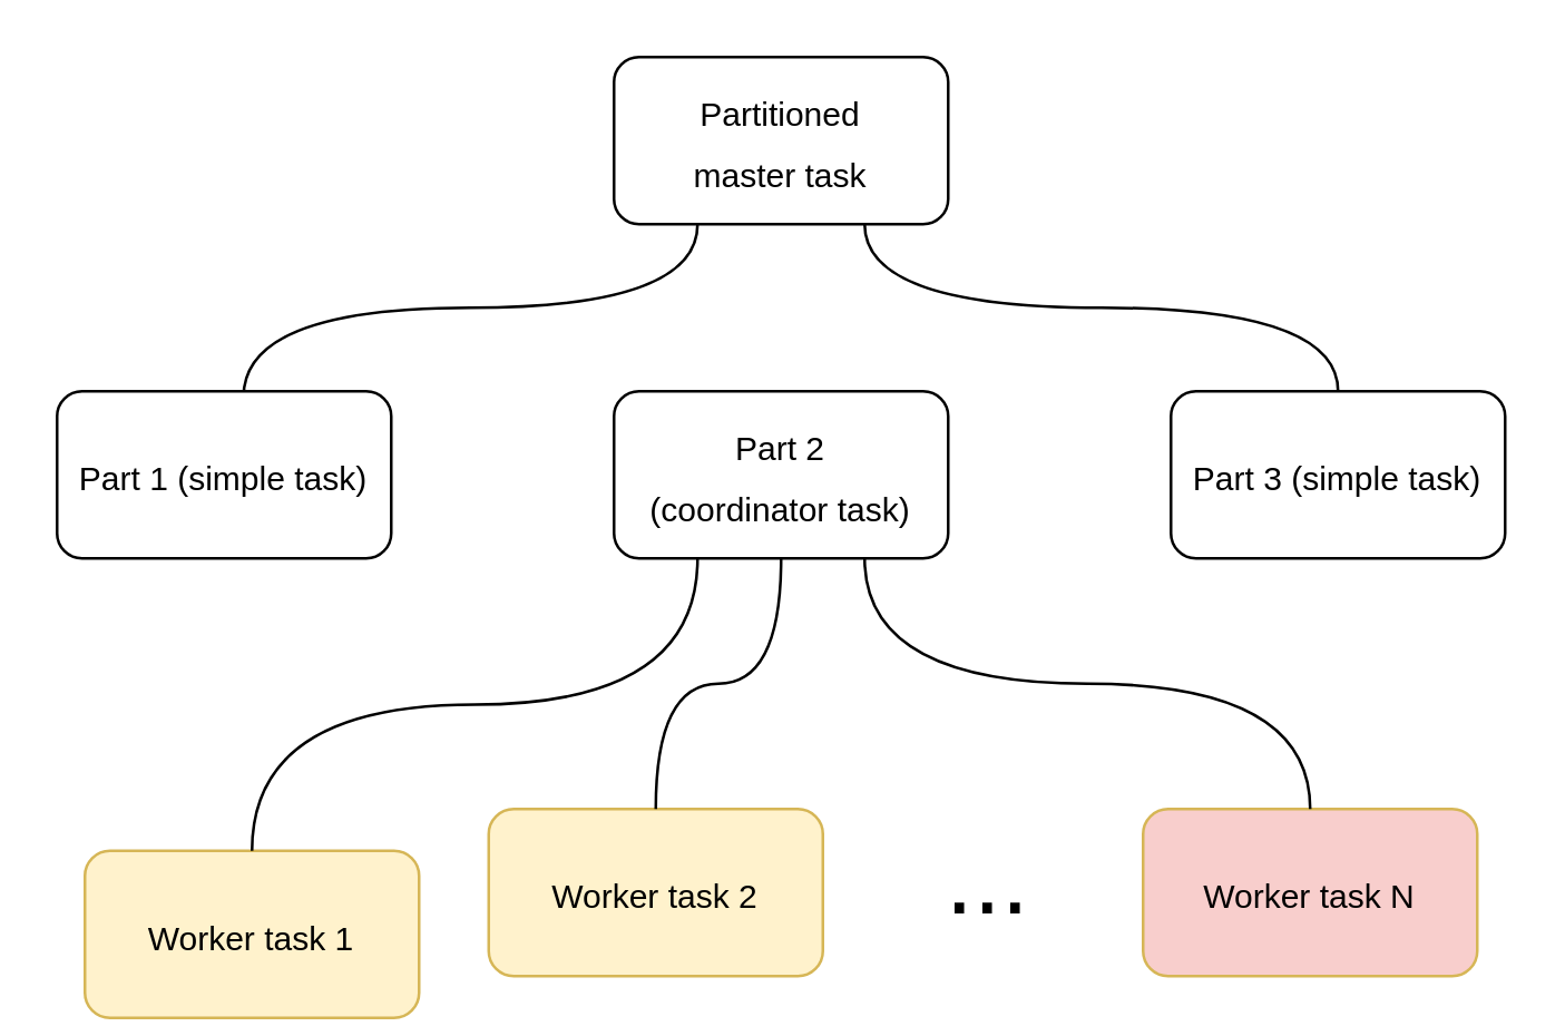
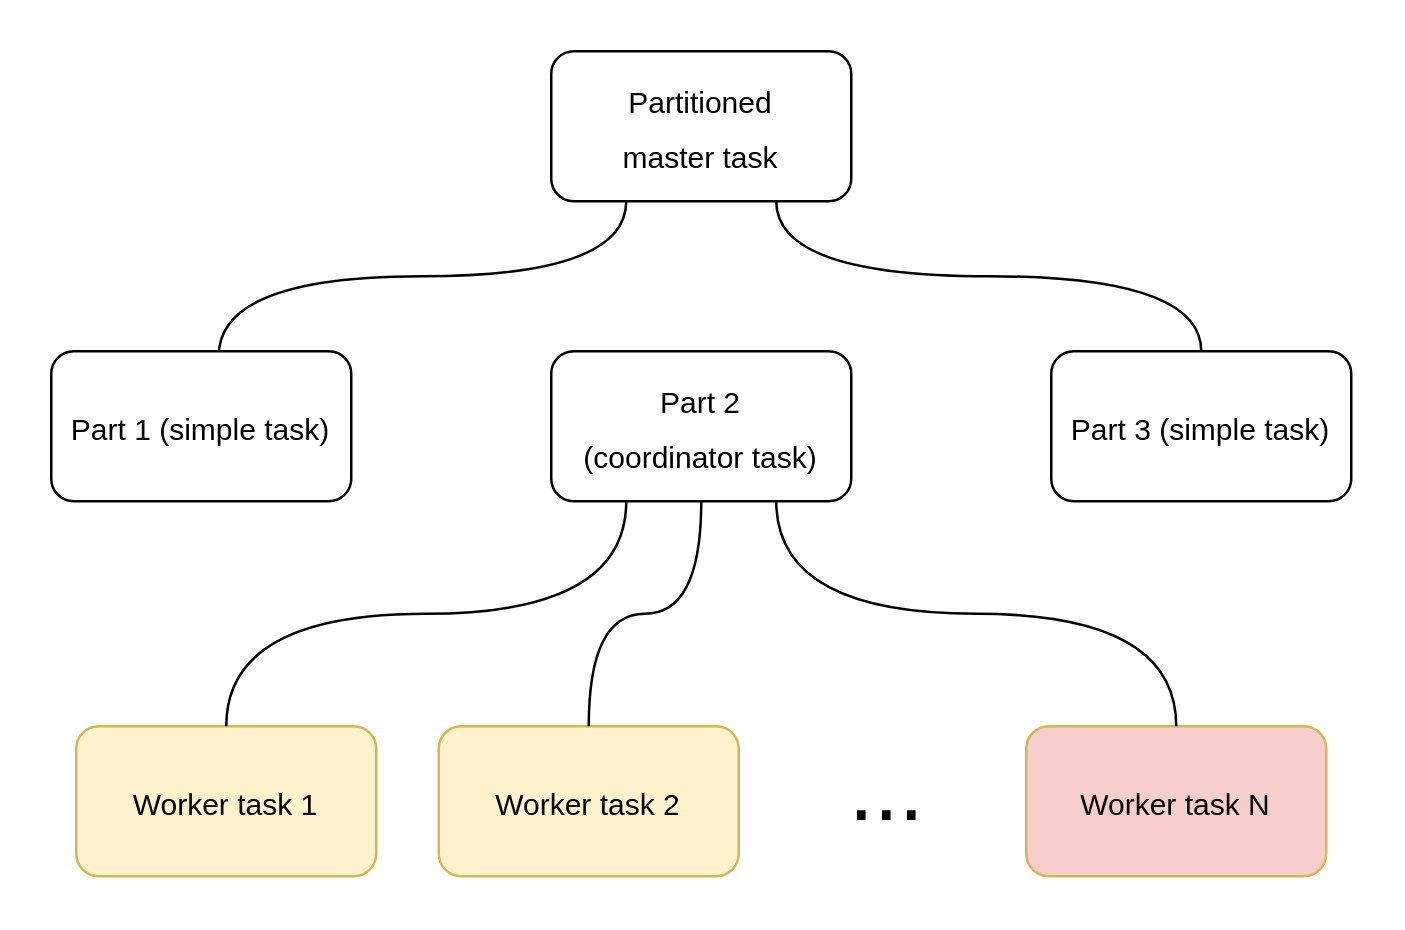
  <mxCell id="0" />
  <mxCell id="1" parent="0" />
- <mxCell id="2" value="&lt;font style=&quot;font-size: 12px&quot;&gt;Worker task 1&lt;/font&gt;" style="rounded=1;whiteSpace=wrap;html=1;fontSize=18;fillColor=#fff2cc;strokeColor=#d6b656;" vertex="1" parent="1"><mxGeometry x="30" y="305" width="120" height="60" as="geometry" /></mxCell>
+ <mxCell id="2" value="&lt;font style=&quot;font-size: 12px&quot;&gt;Worker task 1&lt;/font&gt;" style="rounded=1;whiteSpace=wrap;html=1;fontSize=18;fillColor=#fff2cc;strokeColor=#d6b656;" vertex="1" parent="1"><mxGeometry x="30" y="290" width="120" height="60" as="geometry" /></mxCell>
  <mxCell id="3" value="&lt;font style=&quot;font-size: 12px&quot;&gt;Worker task 2&lt;/font&gt;" style="rounded=1;whiteSpace=wrap;html=1;fontSize=18;fillColor=#fff2cc;strokeColor=#d6b656;" vertex="1" parent="1"><mxGeometry x="175" y="290" width="120" height="60" as="geometry" /></mxCell>
  <mxCell id="4" value="&lt;font style=&quot;font-size: 12px&quot;&gt;Worker task N&lt;/font&gt;" style="rounded=1;whiteSpace=wrap;html=1;fontSize=18;fillColor=#f8cecc;strokeColor=#d6b656;" vertex="1" parent="1"><mxGeometry x="410" y="290" width="120" height="60" as="geometry" /></mxCell>
  <mxCell id="5" value="..." style="text;html=1;align=center;verticalAlign=middle;resizable=0;points=[];autosize=1;fontSize=36;" vertex="1" parent="1"><mxGeometry x="329" y="290" width="50" height="50" as="geometry" /></mxCell>
  <mxCell id="6" style="edgeStyle=orthogonalEdgeStyle;curved=1;rounded=0;orthogonalLoop=1;jettySize=auto;html=1;exitX=0.25;exitY=1;exitDx=0;exitDy=0;entryX=0.5;entryY=0;entryDx=0;entryDy=0;endArrow=none;endFill=0;" edge="1" parent="1" source="9" target="2"><mxGeometry relative="1" as="geometry" /></mxCell>
  <mxCell id="7" style="edgeStyle=orthogonalEdgeStyle;curved=1;rounded=0;orthogonalLoop=1;jettySize=auto;html=1;exitX=0.5;exitY=1;exitDx=0;exitDy=0;entryX=0.5;entryY=0;entryDx=0;entryDy=0;endArrow=none;endFill=0;" edge="1" parent="1" source="9" target="3"><mxGeometry relative="1" as="geometry" /></mxCell>
  <mxCell id="8" style="edgeStyle=orthogonalEdgeStyle;curved=1;rounded=0;orthogonalLoop=1;jettySize=auto;html=1;exitX=0.75;exitY=1;exitDx=0;exitDy=0;entryX=0.5;entryY=0;entryDx=0;entryDy=0;endArrow=none;endFill=0;" edge="1" parent="1" source="9" target="4"><mxGeometry relative="1" as="geometry" /></mxCell>
  <mxCell id="9" value="&lt;font style=&quot;font-size: 12px&quot;&gt;Part 2 &lt;br&gt;(coordinator task)&lt;/font&gt;" style="rounded=1;whiteSpace=wrap;html=1;fontSize=18;" vertex="1" parent="1"><mxGeometry x="220" y="140" width="120" height="60" as="geometry" /></mxCell>
  <mxCell id="10" style="edgeStyle=orthogonalEdgeStyle;curved=1;rounded=0;orthogonalLoop=1;jettySize=auto;html=1;exitX=0.25;exitY=1;exitDx=0;exitDy=0;entryX=0.558;entryY=0.033;entryDx=0;entryDy=0;entryPerimeter=0;endArrow=none;endFill=0;" edge="1" parent="1" source="12" target="13"><mxGeometry relative="1" as="geometry" /></mxCell>
  <mxCell id="11" style="edgeStyle=orthogonalEdgeStyle;curved=1;rounded=0;orthogonalLoop=1;jettySize=auto;html=1;exitX=0.75;exitY=1;exitDx=0;exitDy=0;entryX=0.5;entryY=0;entryDx=0;entryDy=0;endArrow=none;endFill=0;" edge="1" parent="1" source="12" target="14"><mxGeometry relative="1" as="geometry" /></mxCell>
  <mxCell id="12" value="&lt;font style=&quot;font-size: 12px&quot;&gt;Partitioned &lt;br&gt;master task&lt;/font&gt;" style="rounded=1;whiteSpace=wrap;html=1;fontSize=18;" vertex="1" parent="1"><mxGeometry x="220" y="20" width="120" height="60" as="geometry" /></mxCell>
  <mxCell id="13" value="&lt;font style=&quot;font-size: 12px&quot;&gt;Part 1 (simple task)&lt;/font&gt;" style="rounded=1;whiteSpace=wrap;html=1;fontSize=18;" vertex="1" parent="1"><mxGeometry x="20" y="140" width="120" height="60" as="geometry" /></mxCell>
  <mxCell id="14" value="&lt;font style=&quot;font-size: 12px&quot;&gt;Part 3 (simple task)&lt;/font&gt;" style="rounded=1;whiteSpace=wrap;html=1;fontSize=18;" vertex="1" parent="1"><mxGeometry x="420" y="140" width="120" height="60" as="geometry" /></mxCell>
